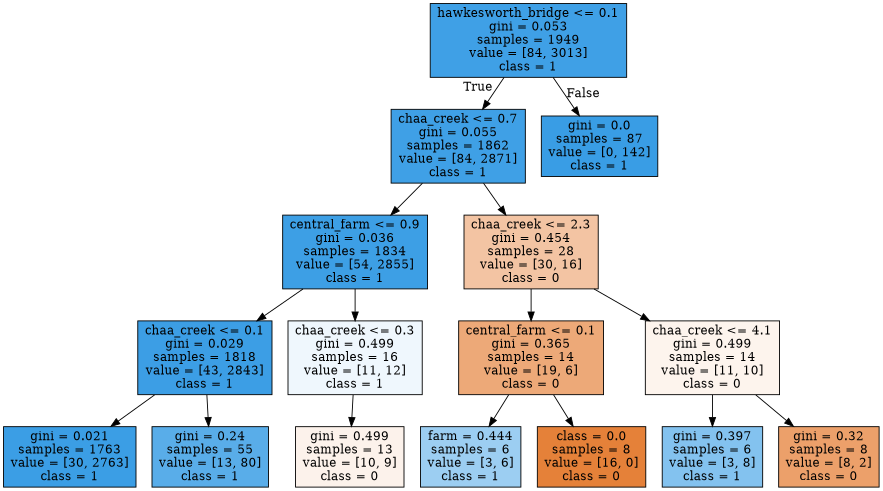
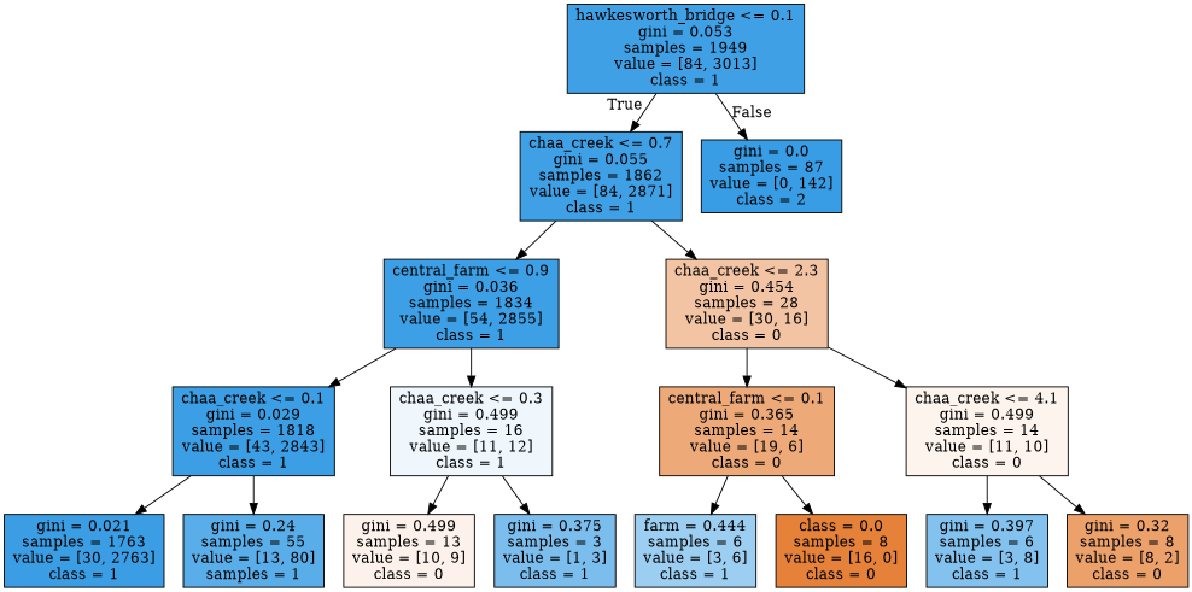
  digraph {
    node [color=black fillcolor="#3fa0e6" shape=box style=filled]
    n1 [label="hawkesworth_bridge <= 0.1\ngini = 0.053\nsamples = 1949\nvalue = [84, 3013]\nclass = 1"]
    n2 [label="chaa_creek <= 0.7\ngini = 0.055\nsamples = 1862\nvalue = [84, 2871]\nclass = 1"]
-   n3 [fillcolor="#399de5" label="gini = 0.0\nsamples = 87\nvalue = [0, 142]\nclass = 1"]
+   n3 [fillcolor="#399de5" label="gini = 0.0\nsamples = 87\nvalue = [0, 142]\nclass = 2"]
    n4 [fillcolor="#3d9fe5" label="central_farm <= 0.9\ngini = 0.036\nsamples = 1834\nvalue = [54, 2855]\nclass = 1"]
    n5 [fillcolor="#f3c4a3" label="chaa_creek <= 2.3\ngini = 0.454\nsamples = 28\nvalue = [30, 16]\nclass = 0"]
    n6 [fillcolor="#3c9ee5" label="chaa_creek <= 0.1\ngini = 0.029\nsamples = 1818\nvalue = [43, 2843]\nclass = 1"]
    n7 [fillcolor="#eff7fd" label="chaa_creek <= 0.3\ngini = 0.499\nsamples = 16\nvalue = [11, 12]\nclass = 1"]
    n8 [fillcolor="#eda978" label="central_farm <= 0.1\ngini = 0.365\nsamples = 14\nvalue = [19, 6]\nclass = 0"]
    n9 [fillcolor="#fdf4ed" label="chaa_creek <= 4.1\ngini = 0.499\nsamples = 14\nvalue = [11, 10]\nclass = 0"]
    n10 [fillcolor="#3b9ee5" label="gini = 0.021\nsamples = 1763\nvalue = [30, 2763]\nclass = 1"]
-   n11 [fillcolor="#59ade9" label="gini = 0.24\nsamples = 55\nvalue = [13, 80]\nclass = 1"]
+   n11 [fillcolor="#59ade9" label="gini = 0.24\nsamples = 55\nvalue = [13, 80]\nsamples = 1"]
    n12 [fillcolor="#fcf2eb" label="gini = 0.499\nsamples = 13\nvalue = [10, 9]\nclass = 0"]
+   n13 [fillcolor="#7bbeee" label="gini = 0.375\nsamples = 3\nvalue = [1, 3]\nclass = 1"]
    n14 [fillcolor="#9ccef2" label="farm = 0.444\nsamples = 6\nvalue = [3, 6]\nclass = 1"]
    n15 [fillcolor="#e58139" label="class = 0.0\nsamples = 8\nvalue = [16, 0]\nclass = 0"]
    n16 [fillcolor="#83c2ef" label="gini = 0.397\nsamples = 6\nvalue = [3, 8]\nclass = 1"]
    n17 [fillcolor="#eca06a" label="gini = 0.32\nsamples = 8\nvalue = [8, 2]\nclass = 0"]
    n1 -> n2 [headlabel=True labelangle=45 labeldistance=2.5]
    n1 -> n3 [headlabel=False labelangle=-45 labeldistance=2.5]
    n2 -> n4
    n2 -> n5
    n4 -> n6
    n4 -> n7
    n5 -> n8
    n5 -> n9
    n6 -> n10
    n6 -> n11
    n7 -> n12
+   n7 -> n13
    n8 -> n14
    n8 -> n15
    n9 -> n16
    n9 -> n17
  }
